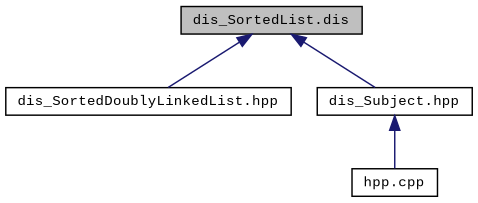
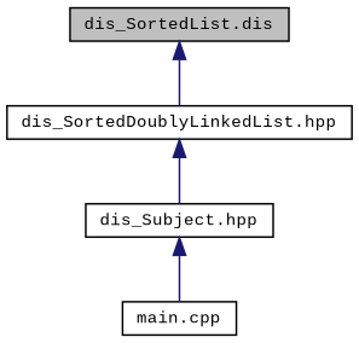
  digraph {
    fontname="Liberation Mono"
    node [color=black fillcolor=white fontname="Liberation Mono" fontsize=10 shape=record style=filled]
    edge [color=midnightblue dir=back fontname="Liberation Mono" fontsize=10 labelfontname=Helvetica labelfontsize=10 style=solid]
    n1 [fillcolor=grey75 fontcolor=black height=0.2 label="dis_SortedList.dis" width=0.4]
    n2 [height=0.2 label="dis_SortedDoublyLinkedList.hpp" width=0.4]
    n3 [height=0.2 label="dis_Subject.hpp" width=0.4]
-   n4 [height=0.2 label="hpp.cpp" width=0.4]
+   n4 [height=0.2 label="main.cpp" width=0.4]
    n1 -> n2
-   n1 -> n3
+   n2 -> n3
    n3 -> n4
  }
